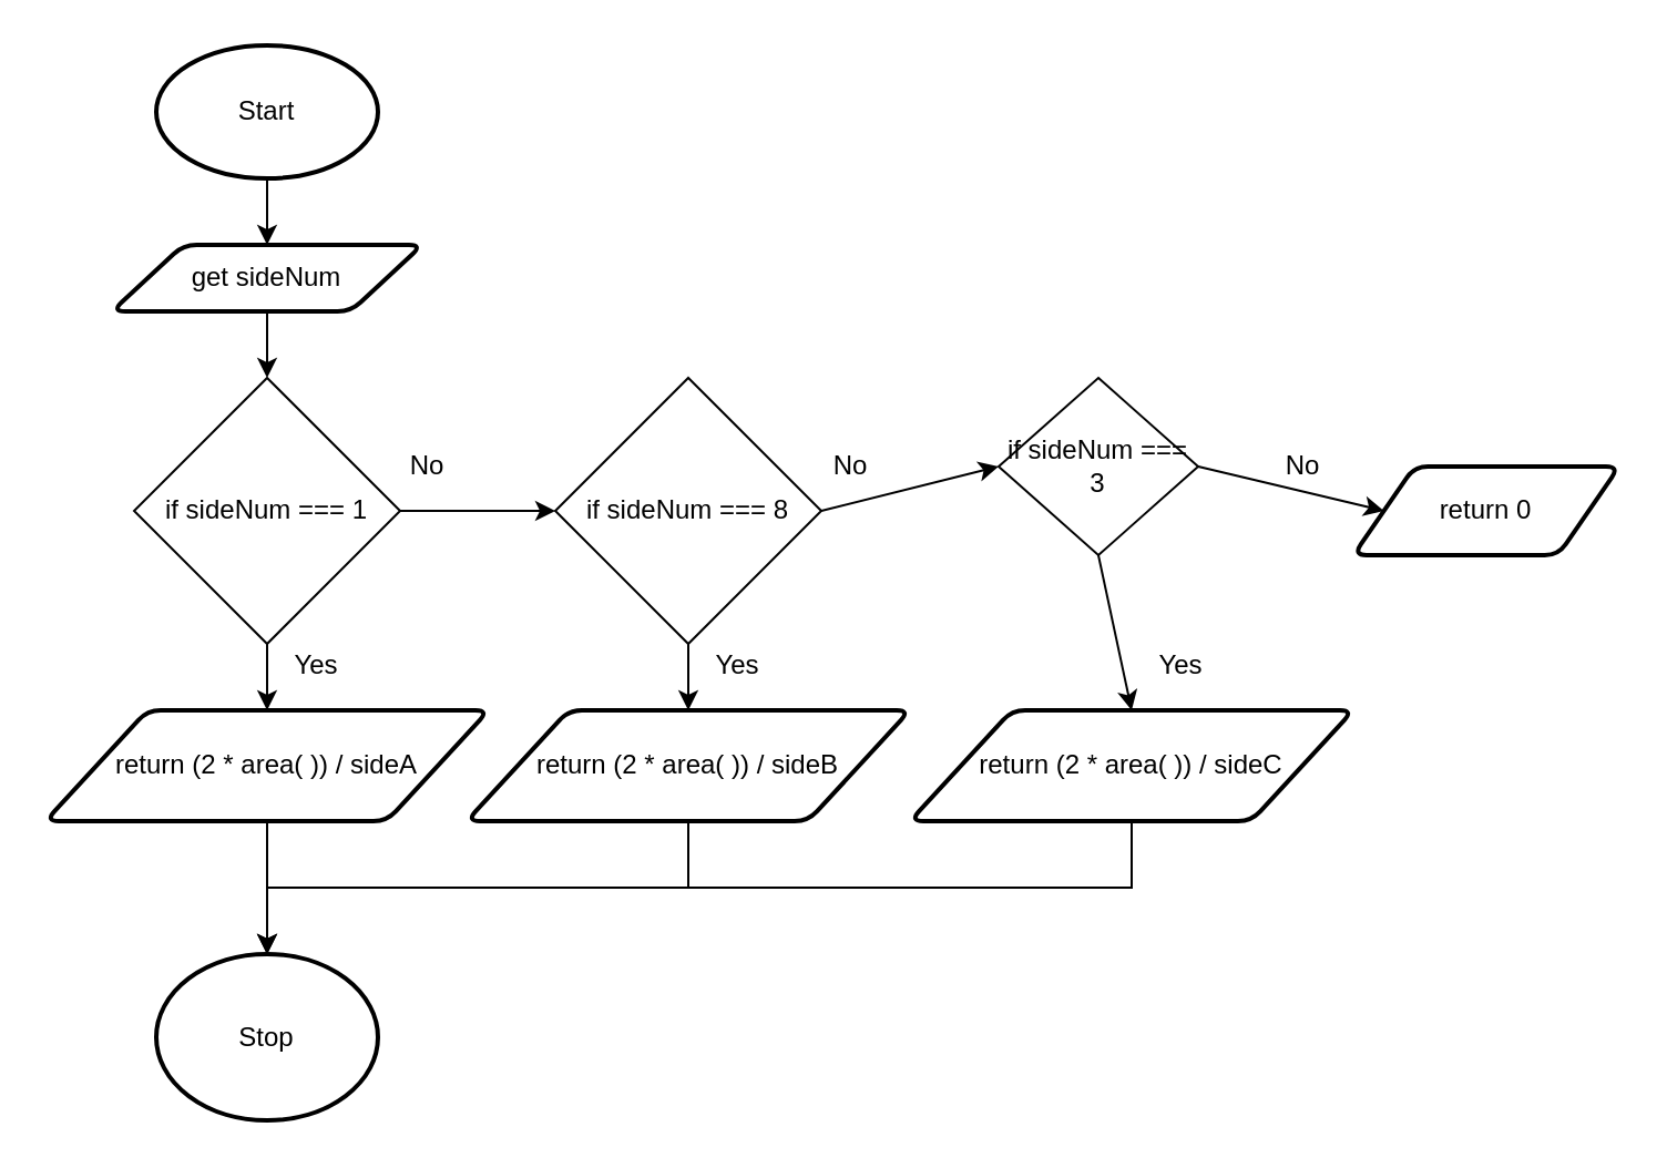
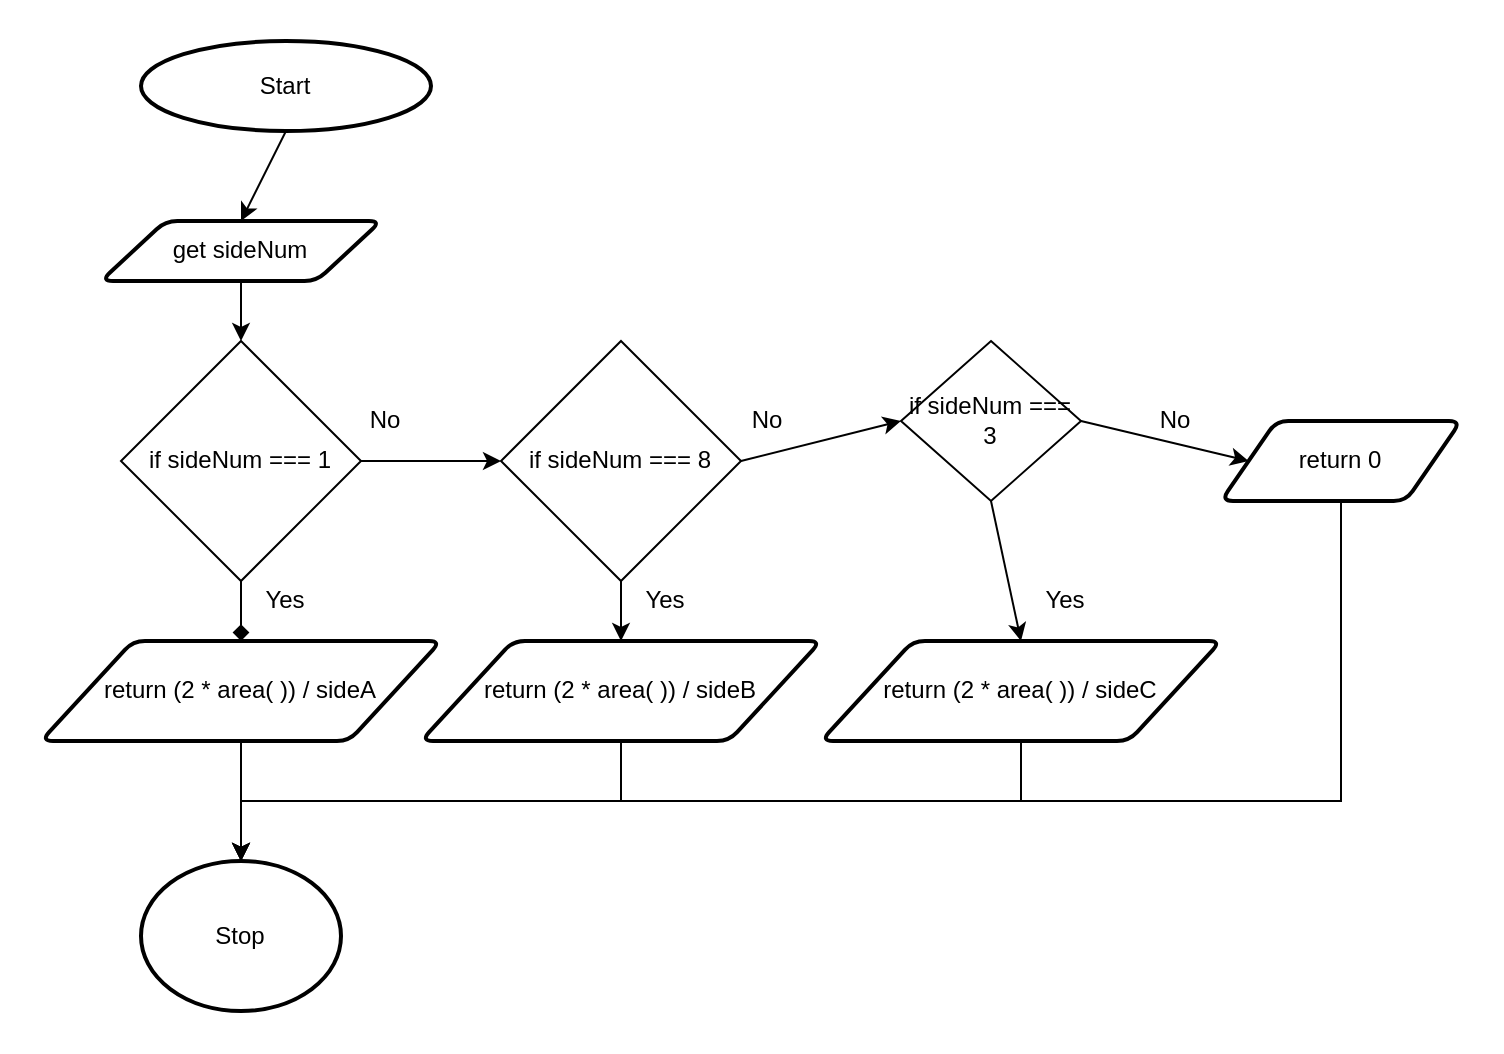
  <mxCell id="0" />
  <mxCell id="1" parent="0" />
  <mxCell id="2" style="edgeStyle=none;html=1;exitX=0.5;exitY=1;exitDx=0;exitDy=0;exitPerimeter=0;entryX=0.5;entryY=0;entryDx=0;entryDy=0;" parent="1" source="3" target="5" edge="1"><mxGeometry relative="1" as="geometry" /></mxCell>
- <mxCell id="3" value="Start" style="strokeWidth=2;html=1;shape=mxgraph.flowchart.start_1;whiteSpace=wrap;" parent="1" vertex="1"><mxGeometry x="70" y="20" width="100" height="60" as="geometry" /></mxCell>
+ <mxCell id="3" value="Start" style="strokeWidth=2;html=1;shape=mxgraph.flowchart.start_1;whiteSpace=wrap;" parent="1" vertex="1"><mxGeometry x="70" y="20" width="145" height="45" as="geometry" /></mxCell>
  <mxCell id="4" style="edgeStyle=none;html=1;exitX=0.5;exitY=1;exitDx=0;exitDy=0;entryX=0.5;entryY=0;entryDx=0;entryDy=0;" parent="1" source="5" target="9" edge="1"><mxGeometry relative="1" as="geometry"><mxPoint x="120" y="20" as="targetPoint" /></mxGeometry></mxCell>
  <mxCell id="5" value="get sideNum" style="shape=parallelogram;html=1;strokeWidth=2;perimeter=parallelogramPerimeter;whiteSpace=wrap;rounded=1;arcSize=12;size=0.23;" parent="1" vertex="1"><mxGeometry x="50" y="110" width="140" height="30" as="geometry" /></mxCell>
  <mxCell id="6" value="Stop" style="strokeWidth=2;html=1;shape=mxgraph.flowchart.start_1;whiteSpace=wrap;" parent="1" vertex="1"><mxGeometry x="70" y="430" width="100" height="75" as="geometry" /></mxCell>
  <mxCell id="7" style="edgeStyle=none;html=1;exitX=1;exitY=0.5;exitDx=0;exitDy=0;entryX=0;entryY=0.5;entryDx=0;entryDy=0;" parent="1" source="9" target="14" edge="1"><mxGeometry relative="1" as="geometry" /></mxCell>
- <mxCell id="8" style="edgeStyle=none;html=1;exitX=0.5;exitY=1;exitDx=0;exitDy=0;entryX=0.5;entryY=0;entryDx=0;entryDy=0;" parent="1" source="9" target="21" edge="1"><mxGeometry relative="1" as="geometry" /></mxCell>
+ <mxCell id="8" style="edgeStyle=none;html=1;exitX=0.5;exitY=1;exitDx=0;exitDy=0;entryX=0.5;entryY=0;entryDx=0;entryDy=0;endArrow=diamond;" parent="1" source="9" target="21" edge="1"><mxGeometry relative="1" as="geometry" /></mxCell>
  <mxCell id="9" value="if sideNum === 1" style="rhombus;whiteSpace=wrap;html=1;" parent="1" vertex="1"><mxGeometry x="60" y="170" width="120" height="120" as="geometry" /></mxCell>
  <mxCell id="10" value="Yes" style="text;html=1;strokeColor=none;fillColor=none;align=center;verticalAlign=middle;whiteSpace=wrap;rounded=0;" parent="1" vertex="1"><mxGeometry x="130" y="290" width="25" height="20" as="geometry" /></mxCell>
  <mxCell id="11" value="No" style="text;html=1;strokeColor=none;fillColor=none;align=center;verticalAlign=middle;whiteSpace=wrap;rounded=0;" parent="1" vertex="1"><mxGeometry x="180" y="200" width="25" height="20" as="geometry" /></mxCell>
  <mxCell id="12" style="edgeStyle=none;html=1;exitX=1;exitY=0.5;exitDx=0;exitDy=0;entryX=0;entryY=0.5;entryDx=0;entryDy=0;" parent="1" source="14" target="17" edge="1"><mxGeometry relative="1" as="geometry" /></mxCell>
  <mxCell id="13" style="edgeStyle=none;html=1;exitX=0.5;exitY=1;exitDx=0;exitDy=0;entryX=0.5;entryY=0;entryDx=0;entryDy=0;" parent="1" source="14" target="23" edge="1"><mxGeometry relative="1" as="geometry" /></mxCell>
  <mxCell id="14" value="if sideNum === 8" style="rhombus;whiteSpace=wrap;html=1;" parent="1" vertex="1"><mxGeometry x="250" y="170" width="120" height="120" as="geometry" /></mxCell>
  <mxCell id="15" style="edgeStyle=none;html=1;exitX=0.5;exitY=1;exitDx=0;exitDy=0;entryX=0.5;entryY=0;entryDx=0;entryDy=0;" parent="1" source="17" target="25" edge="1"><mxGeometry relative="1" as="geometry" /></mxCell>
  <mxCell id="16" style="edgeStyle=none;html=1;exitX=1;exitY=0.5;exitDx=0;exitDy=0;entryX=0;entryY=0.5;entryDx=0;entryDy=0;" parent="1" source="17" target="29" edge="1"><mxGeometry relative="1" as="geometry" /></mxCell>
  <mxCell id="17" value="if sideNum === 3" style="rhombus;whiteSpace=wrap;html=1;" parent="1" vertex="1"><mxGeometry x="450" y="170" width="90" height="80" as="geometry" /></mxCell>
  <mxCell id="18" value="No" style="text;html=1;strokeColor=none;fillColor=none;align=center;verticalAlign=middle;whiteSpace=wrap;rounded=0;" parent="1" vertex="1"><mxGeometry x="371" y="200" width="25" height="20" as="geometry" /></mxCell>
  <mxCell id="19" value="No" style="text;html=1;strokeColor=none;fillColor=none;align=center;verticalAlign=middle;whiteSpace=wrap;rounded=0;" parent="1" vertex="1"><mxGeometry x="575" y="200" width="25" height="20" as="geometry" /></mxCell>
  <mxCell id="20" style="edgeStyle=none;html=1;exitX=0.5;exitY=1;exitDx=0;exitDy=0;entryX=0.5;entryY=0;entryDx=0;entryDy=0;entryPerimeter=0;" parent="1" source="21" target="6" edge="1"><mxGeometry relative="1" as="geometry" /></mxCell>
  <mxCell id="21" value="return (2 * area( )) / sideA" style="shape=parallelogram;html=1;strokeWidth=2;perimeter=parallelogramPerimeter;whiteSpace=wrap;rounded=1;arcSize=12;size=0.23;" parent="1" vertex="1"><mxGeometry x="20" y="320" width="200" height="50" as="geometry" /></mxCell>
  <mxCell id="22" style="edgeStyle=none;html=1;exitX=0.5;exitY=1;exitDx=0;exitDy=0;entryX=0.5;entryY=0;entryDx=0;entryDy=0;entryPerimeter=0;rounded=0;" parent="1" source="23" target="6" edge="1"><mxGeometry relative="1" as="geometry"><Array as="points"><mxPoint x="310" y="400" /><mxPoint x="120" y="400" /></Array></mxGeometry></mxCell>
  <mxCell id="23" value="return (2 * area( )) / sideB" style="shape=parallelogram;html=1;strokeWidth=2;perimeter=parallelogramPerimeter;whiteSpace=wrap;rounded=1;arcSize=12;size=0.23;" parent="1" vertex="1"><mxGeometry x="210" y="320" width="200" height="50" as="geometry" /></mxCell>
  <mxCell id="24" style="edgeStyle=none;rounded=0;html=1;exitX=0.5;exitY=1;exitDx=0;exitDy=0;entryX=0.5;entryY=0;entryDx=0;entryDy=0;entryPerimeter=0;" parent="1" source="25" target="6" edge="1"><mxGeometry relative="1" as="geometry"><Array as="points"><mxPoint x="510" y="400" /><mxPoint x="120" y="400" /></Array></mxGeometry></mxCell>
  <mxCell id="25" value="return (2 * area( )) / sideC" style="shape=parallelogram;html=1;strokeWidth=2;perimeter=parallelogramPerimeter;whiteSpace=wrap;rounded=1;arcSize=12;size=0.23;" parent="1" vertex="1"><mxGeometry x="410" y="320" width="200" height="50" as="geometry" /></mxCell>
  <mxCell id="26" value="Yes" style="text;html=1;strokeColor=none;fillColor=none;align=center;verticalAlign=middle;whiteSpace=wrap;rounded=0;" parent="1" vertex="1"><mxGeometry x="320" y="290" width="25" height="20" as="geometry" /></mxCell>
  <mxCell id="27" value="Yes" style="text;html=1;strokeColor=none;fillColor=none;align=center;verticalAlign=middle;whiteSpace=wrap;rounded=0;" parent="1" vertex="1"><mxGeometry x="520" y="290" width="25" height="20" as="geometry" /></mxCell>
+ <mxCell id="28" style="edgeStyle=none;rounded=0;html=1;exitX=0.5;exitY=1;exitDx=0;exitDy=0;entryX=0.5;entryY=0;entryDx=0;entryDy=0;entryPerimeter=0;" parent="1" source="29" target="6" edge="1"><mxGeometry relative="1" as="geometry"><Array as="points"><mxPoint x="670" y="400" /><mxPoint x="120" y="400" /></Array></mxGeometry></mxCell>
  <mxCell id="29" value="return 0" style="shape=parallelogram;html=1;strokeWidth=2;perimeter=parallelogramPerimeter;whiteSpace=wrap;rounded=1;arcSize=12;size=0.23;" parent="1" vertex="1"><mxGeometry x="610" y="210" width="120" height="40" as="geometry" /></mxCell>
